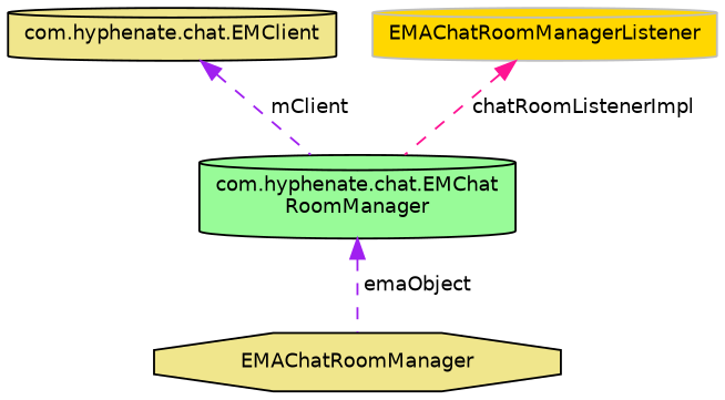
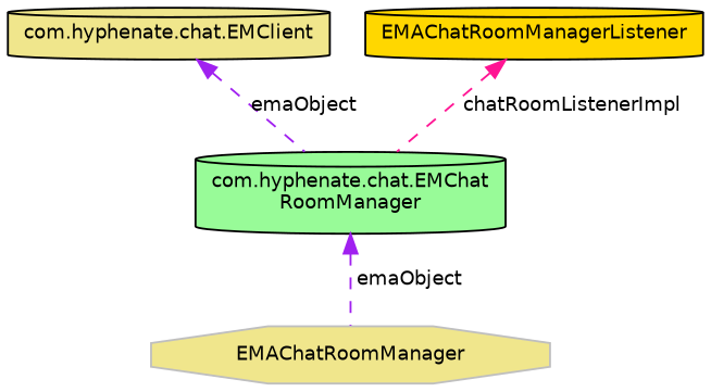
  digraph {
    fontname="DejaVu Sans"
    node [color=black fillcolor=khaki fontname="DejaVu Sans" fontsize=10 shape=cylinder style=filled]
    edge [color=purple dir=back fontname="DejaVu Sans" fontsize=10 labelfontname=Helvetica labelfontsize=10 style=dashed]
    n1 [fillcolor=palegreen fontcolor=black height=0.2 label="com.hyphenate.chat.EMChat\lRoomManager" width=0.4]
-   n2 [height=0.2 label=EMAChatRoomManager shape=octagon width=0.4]
+   n2 [color=grey75 height=0.2 label=EMAChatRoomManager shape=octagon width=0.4]
    n3 [height=0.2 label="com.hyphenate.chat.EMClient" width=0.4]
-   n4 [color=grey75 fillcolor=gold height=0.2 label=EMAChatRoomManagerListener width=0.4]
+   n4 [fillcolor=gold height=0.2 label=EMAChatRoomManagerListener width=0.4]
    n1 -> n2 [label=" emaObject"]
-   n3 -> n1 [label=" mClient"]
+   n3 -> n1 [label=" emaObject"]
    n4 -> n1 [color=deeppink label=" chatRoomListenerImpl"]
  }
